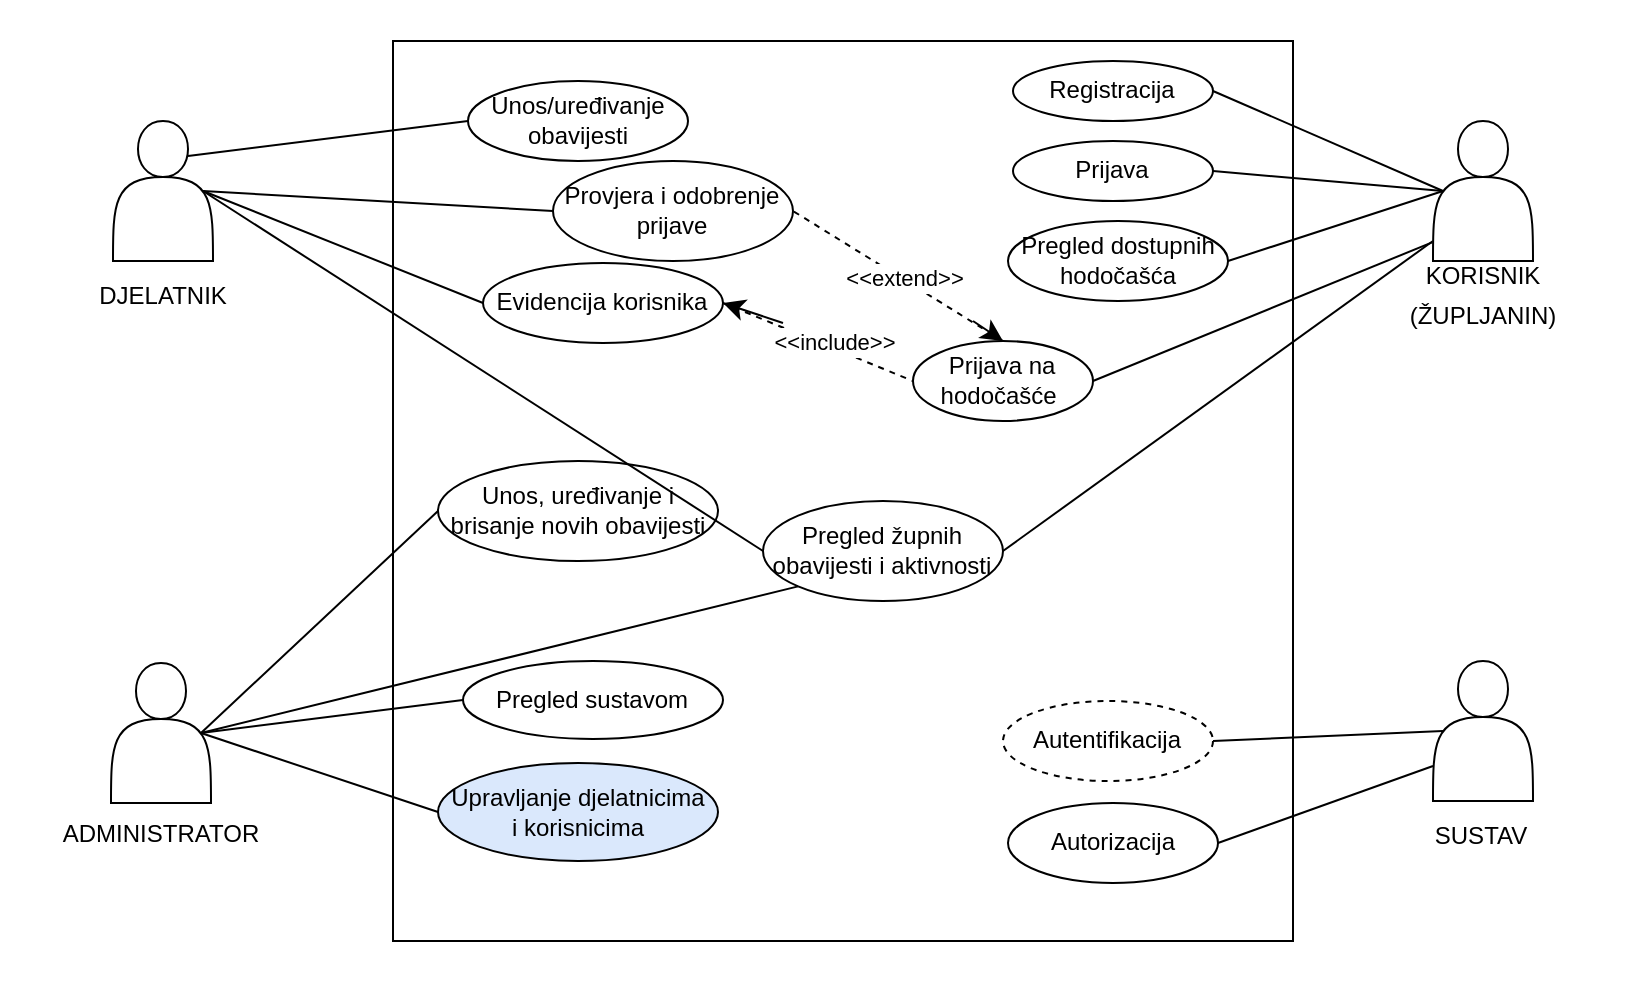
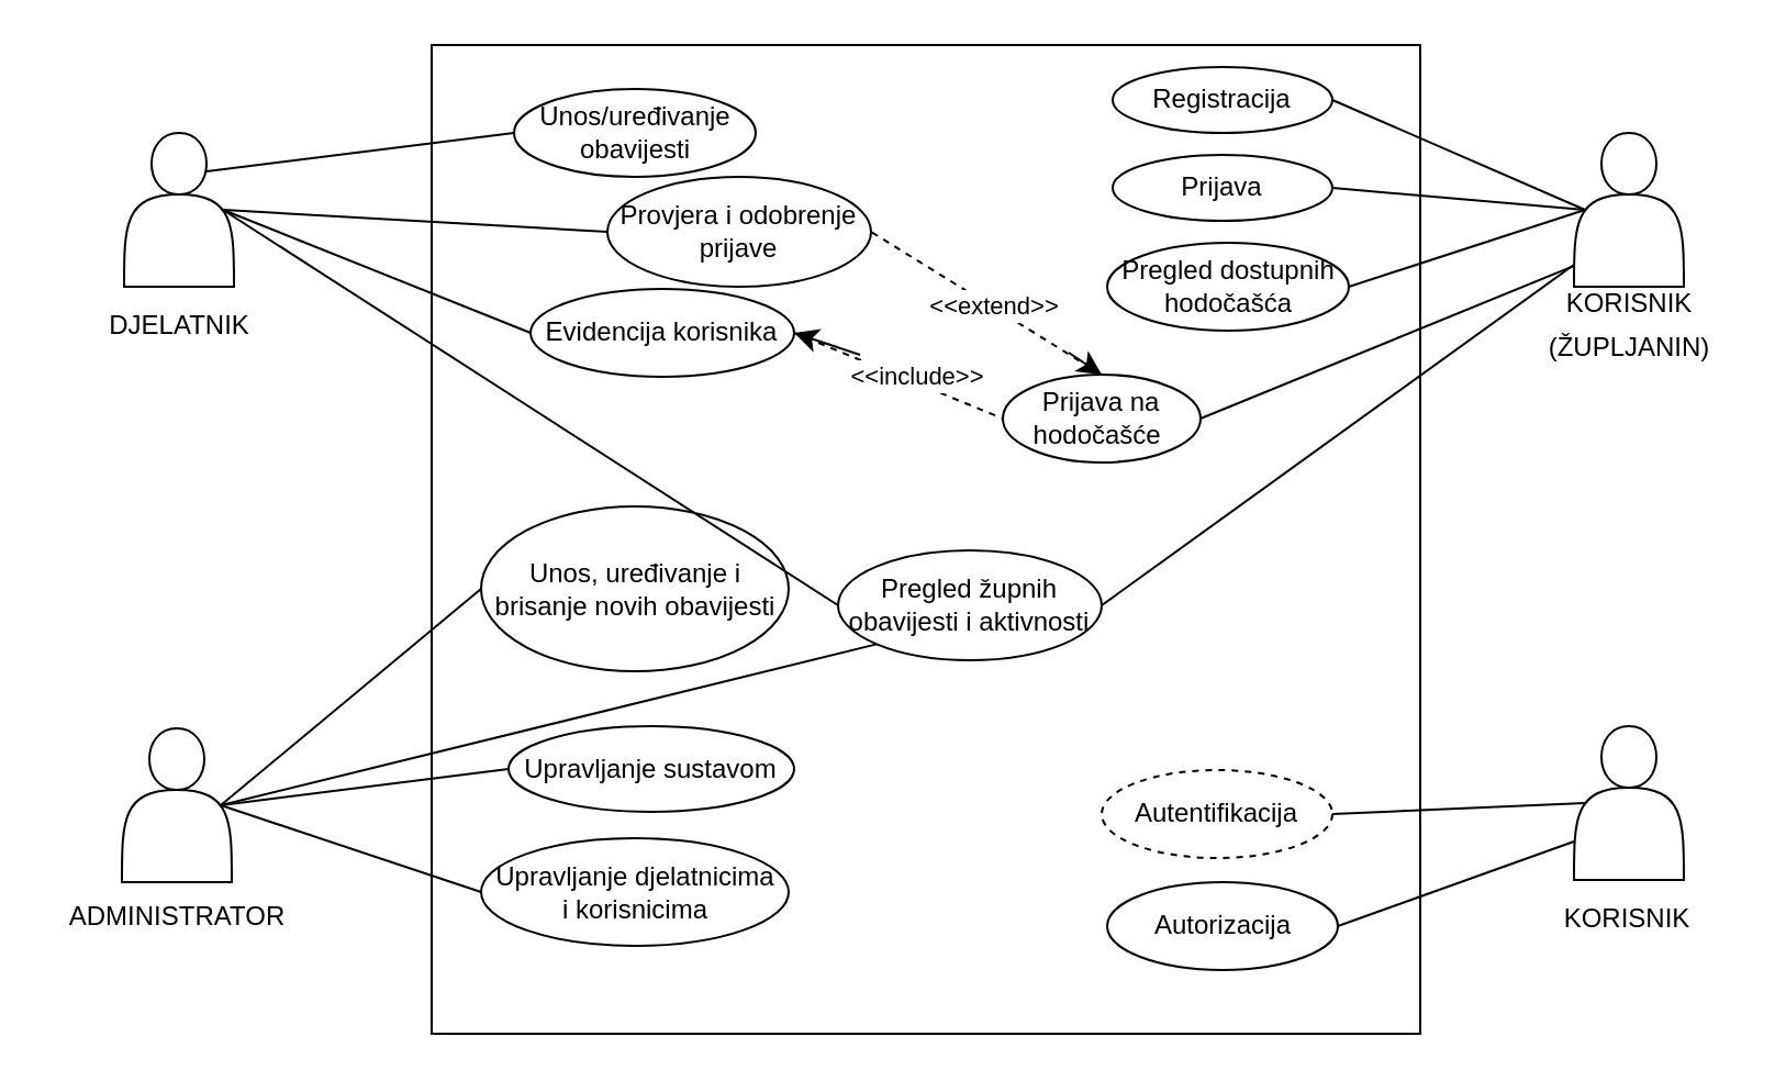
  <mxCell id="0" />
  <mxCell id="1" parent="0" />
  <mxCell id="2" value="" style="whiteSpace=wrap;html=1;aspect=fixed;" parent="1" vertex="1"><mxGeometry x="196" y="20" width="450" height="450" as="geometry" /></mxCell>
  <mxCell id="3" value="Registracija" style="ellipse;whiteSpace=wrap;html=1;" parent="1" vertex="1"><mxGeometry x="506" y="30" width="100" height="30" as="geometry" /></mxCell>
  <mxCell id="4" value="Prijava" style="ellipse;whiteSpace=wrap;html=1;" vertex="1" parent="1"><mxGeometry x="506" y="70" width="100" height="30" as="geometry" /></mxCell>
  <mxCell id="5" value="Pregled dostupnih hodočašća" style="ellipse;whiteSpace=wrap;html=1;" vertex="1" parent="1"><mxGeometry x="503.5" y="110" width="110" height="40" as="geometry" /></mxCell>
  <mxCell id="6" value="Prijava na hodočašće&amp;nbsp;" style="ellipse;whiteSpace=wrap;html=1;" vertex="1" parent="1"><mxGeometry x="456" y="170" width="90" height="40" as="geometry" /></mxCell>
  <mxCell id="7" value="" style="endArrow=none;html=1;rounded=0;fontSize=12;startSize=8;endSize=8;curved=1;entryX=0.1;entryY=0.5;entryDx=0;entryDy=0;entryPerimeter=0;exitX=1;exitY=0.5;exitDx=0;exitDy=0;" edge="1" parent="1" source="3" target="11"><mxGeometry width="50" height="50" relative="1" as="geometry"><mxPoint x="556" y="210" as="sourcePoint" /><mxPoint x="708.5" y="79" as="targetPoint" /></mxGeometry></mxCell>
  <mxCell id="8" value="" style="endArrow=none;html=1;rounded=0;fontSize=12;startSize=8;endSize=8;curved=1;entryX=0.1;entryY=0.5;entryDx=0;entryDy=0;entryPerimeter=0;exitX=1;exitY=0.5;exitDx=0;exitDy=0;" edge="1" parent="1" source="4" target="11"><mxGeometry width="50" height="50" relative="1" as="geometry"><mxPoint x="556" y="210" as="sourcePoint" /><mxPoint x="696" y="100" as="targetPoint" /></mxGeometry></mxCell>
  <mxCell id="9" value="" style="endArrow=none;html=1;rounded=0;fontSize=12;startSize=8;endSize=8;curved=1;exitX=1;exitY=0.5;exitDx=0;exitDy=0;" edge="1" parent="1" source="25"><mxGeometry width="50" height="50" relative="1" as="geometry"><mxPoint x="606" y="141" as="sourcePoint" /><mxPoint x="716" y="120" as="targetPoint" /></mxGeometry></mxCell>
  <mxCell id="10" value="" style="endArrow=none;html=1;rounded=0;fontSize=12;startSize=8;endSize=8;curved=1;entryX=0.1;entryY=0.5;entryDx=0;entryDy=0;entryPerimeter=0;exitX=1;exitY=0.5;exitDx=0;exitDy=0;" edge="1" parent="1" source="5" target="11"><mxGeometry width="50" height="50" relative="1" as="geometry"><mxPoint x="556" y="210" as="sourcePoint" /><mxPoint x="721" y="115" as="targetPoint" /></mxGeometry></mxCell>
  <mxCell id="11" value="" style="shape=actor;whiteSpace=wrap;html=1;" vertex="1" parent="1"><mxGeometry x="716" y="60" width="50" height="70" as="geometry" /></mxCell>
  <mxCell id="12" value="&lt;font style=&quot;font-size: 12px;&quot;&gt;KORISNIK&lt;/font&gt;&lt;div&gt;&lt;font style=&quot;font-size: 12px;&quot;&gt;(ŽUPLJANIN)&lt;/font&gt;&lt;/div&gt;" style="text;html=1;align=center;verticalAlign=middle;resizable=0;points=[];autosize=1;strokeColor=none;fillColor=none;fontSize=16;" vertex="1" parent="1"><mxGeometry x="691" y="121" width="100" height="50" as="geometry" /></mxCell>
  <mxCell id="13" value="" style="shape=actor;whiteSpace=wrap;html=1;" vertex="1" parent="1"><mxGeometry x="716" y="330" width="50" height="70" as="geometry" /></mxCell>
- <mxCell id="14" value="&lt;font style=&quot;font-size: 12px;&quot;&gt;SUSTAV&lt;/font&gt;" style="text;html=1;align=center;verticalAlign=middle;resizable=0;points=[];autosize=1;strokeColor=none;fillColor=none;fontSize=16;" vertex="1" parent="1"><mxGeometry x="705" y="401" width="70" height="30" as="geometry" /></mxCell>
+ <mxCell id="14" value="&lt;font style=&quot;font-size: 12px;&quot;&gt;KORISNIK&lt;/font&gt;" style="text;html=1;align=center;verticalAlign=middle;resizable=0;points=[];autosize=1;strokeColor=none;fillColor=none;fontSize=16;" vertex="1" parent="1"><mxGeometry x="705" y="401" width="70" height="30" as="geometry" /></mxCell>
  <mxCell id="15" value="" style="endArrow=none;html=1;rounded=0;fontSize=12;startSize=8;endSize=8;curved=1;entryX=-0.009;entryY=0.867;entryDx=0;entryDy=0;entryPerimeter=0;exitX=1;exitY=0.5;exitDx=0;exitDy=0;" edge="1" parent="1" source="6" target="11"><mxGeometry width="50" height="50" relative="1" as="geometry"><mxPoint x="536" y="210" as="sourcePoint" /><mxPoint x="586" y="160" as="targetPoint" /></mxGeometry></mxCell>
  <mxCell id="16" value="" style="shape=actor;whiteSpace=wrap;html=1;" vertex="1" parent="1"><mxGeometry x="56" y="60" width="50" height="70" as="geometry" /></mxCell>
  <mxCell id="17" value="&lt;span style=&quot;font-size: 12px;&quot;&gt;DJELATNIK&lt;/span&gt;" style="text;html=1;align=center;verticalAlign=middle;resizable=0;points=[];autosize=1;strokeColor=none;fillColor=none;fontSize=16;" vertex="1" parent="1"><mxGeometry x="36" y="131" width="90" height="30" as="geometry" /></mxCell>
  <mxCell id="18" value="" style="shape=actor;whiteSpace=wrap;html=1;" vertex="1" parent="1"><mxGeometry x="55" y="331" width="50" height="70" as="geometry" /></mxCell>
  <mxCell id="19" value="&lt;font style=&quot;font-size: 12px;&quot;&gt;ADMINISTRATOR&lt;/font&gt;" style="text;html=1;align=center;verticalAlign=middle;resizable=0;points=[];autosize=1;strokeColor=none;fillColor=none;fontSize=16;" vertex="1" parent="1"><mxGeometry x="20" y="400" width="120" height="30" as="geometry" /></mxCell>
  <mxCell id="20" value="Autentifikacija" style="ellipse;whiteSpace=wrap;html=1;dashed=1;" vertex="1" parent="1"><mxGeometry x="501" y="350" width="105" height="40" as="geometry" /></mxCell>
  <mxCell id="21" value="Autorizacija" style="ellipse;whiteSpace=wrap;html=1;" vertex="1" parent="1"><mxGeometry x="503.5" y="401" width="105" height="40" as="geometry" /></mxCell>
  <mxCell id="22" value="" style="endArrow=none;html=1;rounded=0;fontSize=12;startSize=8;endSize=8;curved=1;entryX=0.1;entryY=0.5;entryDx=0;entryDy=0;entryPerimeter=0;exitX=1;exitY=0.5;exitDx=0;exitDy=0;" edge="1" parent="1" source="20" target="13"><mxGeometry width="50" height="50" relative="1" as="geometry"><mxPoint x="626" y="210" as="sourcePoint" /><mxPoint x="676" y="160" as="targetPoint" /></mxGeometry></mxCell>
  <mxCell id="23" value="" style="endArrow=none;html=1;rounded=0;fontSize=12;startSize=8;endSize=8;curved=1;entryX=0;entryY=0.75;entryDx=0;entryDy=0;exitX=1;exitY=0.5;exitDx=0;exitDy=0;" edge="1" parent="1" source="21" target="13"><mxGeometry width="50" height="50" relative="1" as="geometry"><mxPoint x="626" y="210" as="sourcePoint" /><mxPoint x="676" y="160" as="targetPoint" /></mxGeometry></mxCell>
  <mxCell id="24" value="Unos/uređivanje&lt;div&gt;obavijesti&lt;/div&gt;" style="ellipse;whiteSpace=wrap;html=1;" vertex="1" parent="1"><mxGeometry x="233.5" y="40" width="110" height="40" as="geometry" /></mxCell>
  <mxCell id="25" value="Pregled župnih obavijesti i aktivnosti" style="ellipse;whiteSpace=wrap;html=1;" vertex="1" parent="1"><mxGeometry x="381" y="250" width="120" height="50" as="geometry" /></mxCell>
  <mxCell id="26" value="Provjera i odobrenje&lt;div&gt;prijave&lt;/div&gt;" style="ellipse;whiteSpace=wrap;html=1;" vertex="1" parent="1"><mxGeometry x="276" y="80" width="120" height="50" as="geometry" /></mxCell>
  <mxCell id="27" value="Evidencija korisnika" style="ellipse;whiteSpace=wrap;html=1;" vertex="1" parent="1"><mxGeometry x="241" y="131" width="120" height="40" as="geometry" /></mxCell>
- <mxCell id="28" value="Unos, uređivanje i brisanje novih obavijesti" style="ellipse;whiteSpace=wrap;html=1;" vertex="1" parent="1"><mxGeometry x="218.5" y="230" width="140" height="50" as="geometry" /></mxCell>
- <mxCell id="29" value="Pregled sustavom" style="ellipse;whiteSpace=wrap;html=1;" vertex="1" parent="1"><mxGeometry x="231" y="330" width="130" height="39" as="geometry" /></mxCell>
- <mxCell id="30" value="Upravljanje djelatnicima&lt;div&gt;i korisnicima&lt;/div&gt;" style="ellipse;whiteSpace=wrap;html=1;fillColor=#dae8fc;" vertex="1" parent="1"><mxGeometry x="218.5" y="381" width="140" height="49" as="geometry" /></mxCell>
+ <mxCell id="28" value="Unos, uređivanje i brisanje novih obavijesti" style="ellipse;whiteSpace=wrap;html=1;" vertex="1" parent="1"><mxGeometry x="218.5" y="230" width="140" height="75" as="geometry" /></mxCell>
+ <mxCell id="29" value="Upravljanje sustavom" style="ellipse;whiteSpace=wrap;html=1;" vertex="1" parent="1"><mxGeometry x="231" y="330" width="130" height="39" as="geometry" /></mxCell>
+ <mxCell id="30" value="Upravljanje djelatnicima&lt;div&gt;i korisnicima&lt;/div&gt;" style="ellipse;whiteSpace=wrap;html=1;" vertex="1" parent="1"><mxGeometry x="218.5" y="381" width="140" height="49" as="geometry" /></mxCell>
  <mxCell id="31" style="edgeStyle=none;curved=1;rounded=0;orthogonalLoop=1;jettySize=auto;html=1;exitX=0.5;exitY=1;exitDx=0;exitDy=0;fontSize=12;startSize=8;endSize=8;" edge="1" parent="1" source="30" target="30"><mxGeometry relative="1" as="geometry" /></mxCell>
  <mxCell id="32" value="" style="endArrow=none;html=1;rounded=0;fontSize=12;startSize=8;endSize=8;curved=1;entryX=0.9;entryY=0.5;entryDx=0;entryDy=0;entryPerimeter=0;exitX=0;exitY=0.5;exitDx=0;exitDy=0;" edge="1" parent="1" source="25" target="16"><mxGeometry width="50" height="50" relative="1" as="geometry"><mxPoint x="536" y="210" as="sourcePoint" /><mxPoint x="586" y="160" as="targetPoint" /></mxGeometry></mxCell>
  <mxCell id="33" value="" style="endArrow=none;html=1;rounded=0;fontSize=12;startSize=8;endSize=8;curved=1;entryX=0.75;entryY=0.25;entryDx=0;entryDy=0;entryPerimeter=0;exitX=0;exitY=0.5;exitDx=0;exitDy=0;" edge="1" parent="1" source="24" target="16"><mxGeometry width="50" height="50" relative="1" as="geometry"><mxPoint x="536" y="210" as="sourcePoint" /><mxPoint x="586" y="160" as="targetPoint" /></mxGeometry></mxCell>
  <mxCell id="34" value="" style="endArrow=none;html=1;rounded=0;fontSize=12;startSize=8;endSize=8;curved=1;entryX=0.9;entryY=0.5;entryDx=0;entryDy=0;entryPerimeter=0;exitX=0;exitY=0.5;exitDx=0;exitDy=0;" edge="1" parent="1" source="26" target="16"><mxGeometry width="50" height="50" relative="1" as="geometry"><mxPoint x="536" y="210" as="sourcePoint" /><mxPoint x="586" y="160" as="targetPoint" /></mxGeometry></mxCell>
  <mxCell id="35" value="" style="endArrow=none;html=1;rounded=0;fontSize=12;startSize=8;endSize=8;curved=1;entryX=0.9;entryY=0.5;entryDx=0;entryDy=0;entryPerimeter=0;exitX=0;exitY=0.5;exitDx=0;exitDy=0;" edge="1" parent="1" source="27" target="16"><mxGeometry width="50" height="50" relative="1" as="geometry"><mxPoint x="536" y="210" as="sourcePoint" /><mxPoint x="586" y="160" as="targetPoint" /></mxGeometry></mxCell>
  <mxCell id="36" value="" style="endArrow=none;html=1;rounded=0;fontSize=12;startSize=8;endSize=8;curved=1;entryX=0.9;entryY=0.5;entryDx=0;entryDy=0;entryPerimeter=0;exitX=0;exitY=1;exitDx=0;exitDy=0;" edge="1" parent="1" source="25" target="18"><mxGeometry width="50" height="50" relative="1" as="geometry"><mxPoint x="536" y="210" as="sourcePoint" /><mxPoint x="586" y="160" as="targetPoint" /></mxGeometry></mxCell>
  <mxCell id="37" value="" style="endArrow=none;html=1;rounded=0;fontSize=12;startSize=8;endSize=8;curved=1;entryX=0.9;entryY=0.5;entryDx=0;entryDy=0;entryPerimeter=0;exitX=0;exitY=0.5;exitDx=0;exitDy=0;" edge="1" parent="1" source="29" target="18"><mxGeometry width="50" height="50" relative="1" as="geometry"><mxPoint x="536" y="210" as="sourcePoint" /><mxPoint x="586" y="160" as="targetPoint" /></mxGeometry></mxCell>
  <mxCell id="38" value="" style="endArrow=none;html=1;rounded=0;fontSize=12;startSize=8;endSize=8;curved=1;entryX=0.9;entryY=0.5;entryDx=0;entryDy=0;entryPerimeter=0;exitX=0;exitY=0.5;exitDx=0;exitDy=0;" edge="1" parent="1" source="30" target="18"><mxGeometry width="50" height="50" relative="1" as="geometry"><mxPoint x="536" y="210" as="sourcePoint" /><mxPoint x="586" y="160" as="targetPoint" /></mxGeometry></mxCell>
  <mxCell id="39" value="" style="endArrow=none;html=1;rounded=0;fontSize=12;startSize=8;endSize=8;curved=1;exitX=0.9;exitY=0.5;exitDx=0;exitDy=0;exitPerimeter=0;entryX=0;entryY=0.5;entryDx=0;entryDy=0;" edge="1" parent="1" source="18" target="28"><mxGeometry width="50" height="50" relative="1" as="geometry"><mxPoint x="426" y="280" as="sourcePoint" /><mxPoint x="476" y="230" as="targetPoint" /></mxGeometry></mxCell>
  <mxCell id="40" value="" style="endArrow=none;dashed=1;html=1;rounded=0;fontSize=12;startSize=8;endSize=8;curved=1;entryX=0;entryY=0.5;entryDx=0;entryDy=0;exitX=1;exitY=0.5;exitDx=0;exitDy=0;" edge="1" parent="1" source="27" target="6"><mxGeometry width="50" height="50" relative="1" as="geometry"><mxPoint x="426" y="280" as="sourcePoint" /><mxPoint x="476" y="230" as="targetPoint" /></mxGeometry></mxCell>
  <mxCell id="41" value="&lt;font style=&quot;font-size: 11px;&quot;&gt;&amp;lt;&amp;lt;include&amp;gt;&amp;gt;&lt;/font&gt;" style="edgeLabel;html=1;align=center;verticalAlign=middle;resizable=0;points=[];fontSize=12;" vertex="1" connectable="0" parent="40"><mxGeometry x="0.346" y="1" relative="1" as="geometry"><mxPoint x="-9" y="-6" as="offset" /></mxGeometry></mxCell>
  <mxCell id="42" value="" style="endArrow=classic;html=1;rounded=0;fontSize=12;startSize=8;endSize=8;curved=1;" edge="1" parent="1"><mxGeometry width="50" height="50" relative="1" as="geometry"><mxPoint x="391" y="161" as="sourcePoint" /><mxPoint x="361" y="151" as="targetPoint" /></mxGeometry></mxCell>
  <mxCell id="43" value="" style="endArrow=none;dashed=1;html=1;rounded=0;fontSize=12;startSize=8;endSize=8;curved=1;entryX=1;entryY=0.5;entryDx=0;entryDy=0;exitX=0.5;exitY=0;exitDx=0;exitDy=0;" edge="1" parent="1" source="6" target="26"><mxGeometry width="50" height="50" relative="1" as="geometry"><mxPoint x="286" y="320" as="sourcePoint" /><mxPoint x="336" y="270" as="targetPoint" /></mxGeometry></mxCell>
  <mxCell id="44" value="&lt;font style=&quot;font-size: 11px;&quot;&gt;&amp;lt;&amp;lt;extend&amp;gt;&amp;gt;&lt;/font&gt;" style="edgeLabel;html=1;align=center;verticalAlign=middle;resizable=0;points=[];fontSize=12;" vertex="1" connectable="0" parent="43"><mxGeometry x="-0.051" y="-1" relative="1" as="geometry"><mxPoint as="offset" /></mxGeometry></mxCell>
  <mxCell id="45" value="" style="endArrow=classic;html=1;rounded=0;fontSize=12;startSize=8;endSize=8;curved=1;entryX=0.5;entryY=0;entryDx=0;entryDy=0;" edge="1" parent="1" target="6"><mxGeometry width="50" height="50" relative="1" as="geometry"><mxPoint x="486" y="160" as="sourcePoint" /><mxPoint x="336" y="270" as="targetPoint" /></mxGeometry></mxCell>
